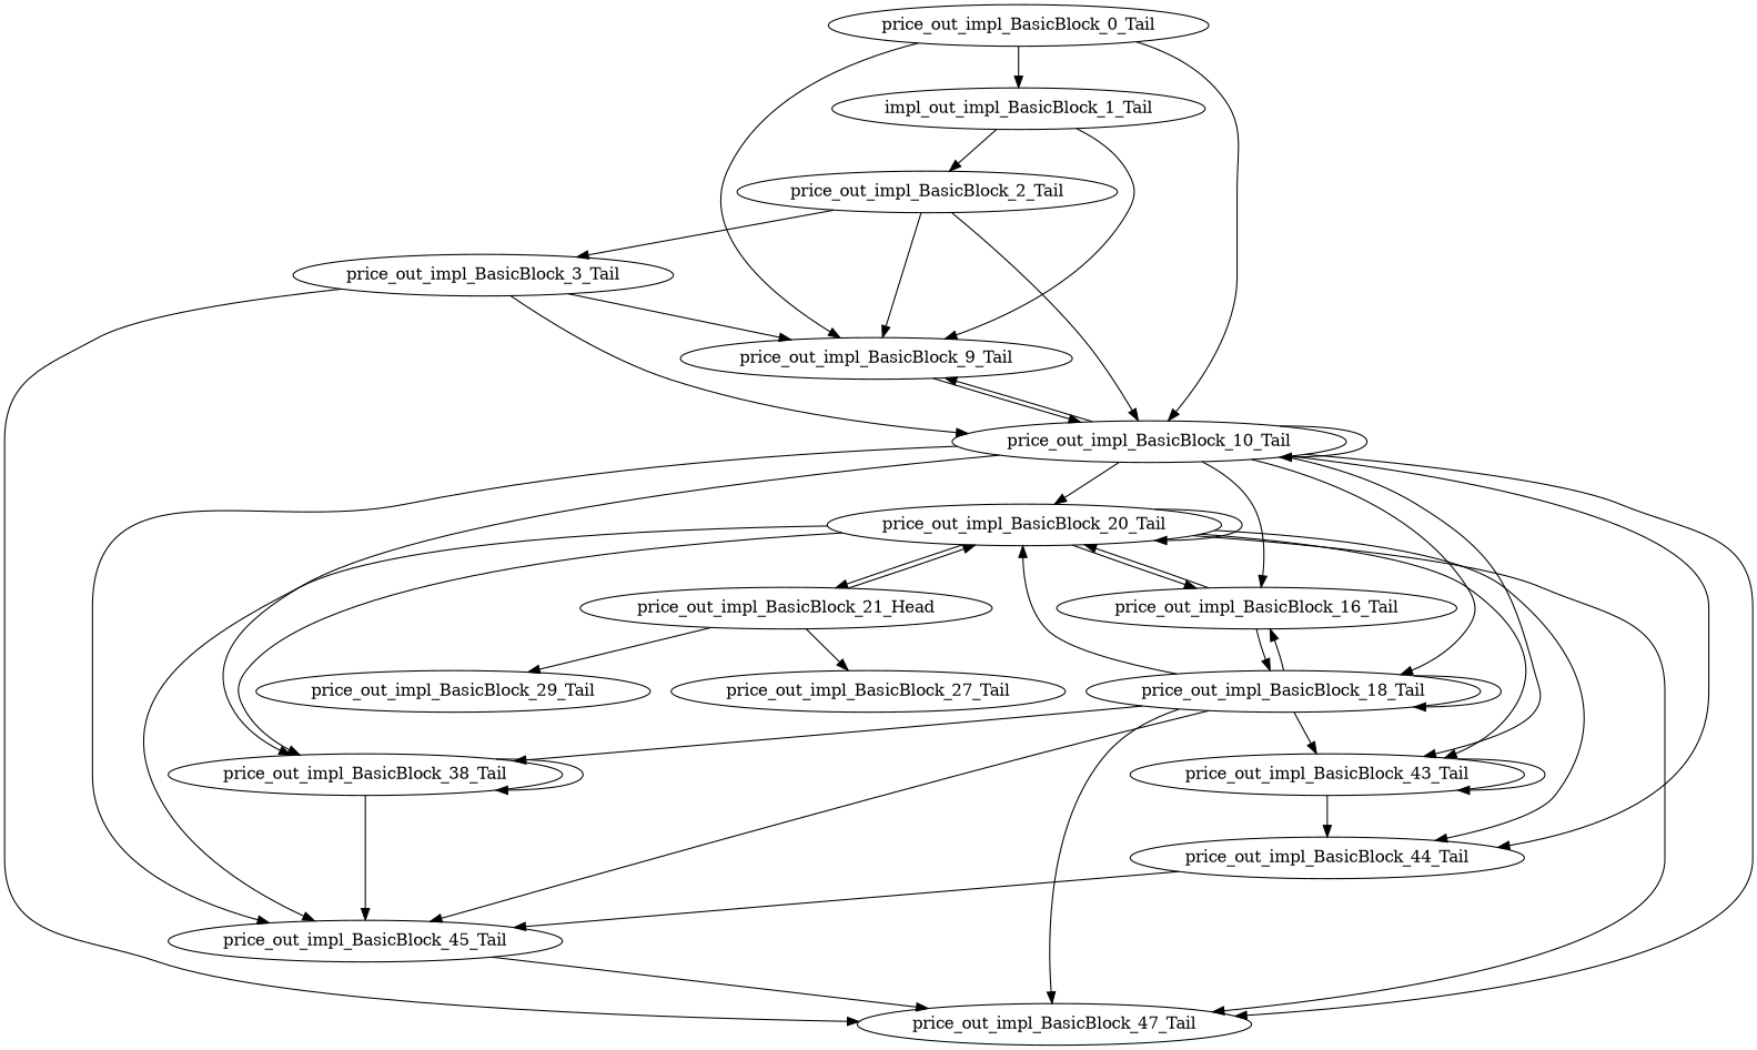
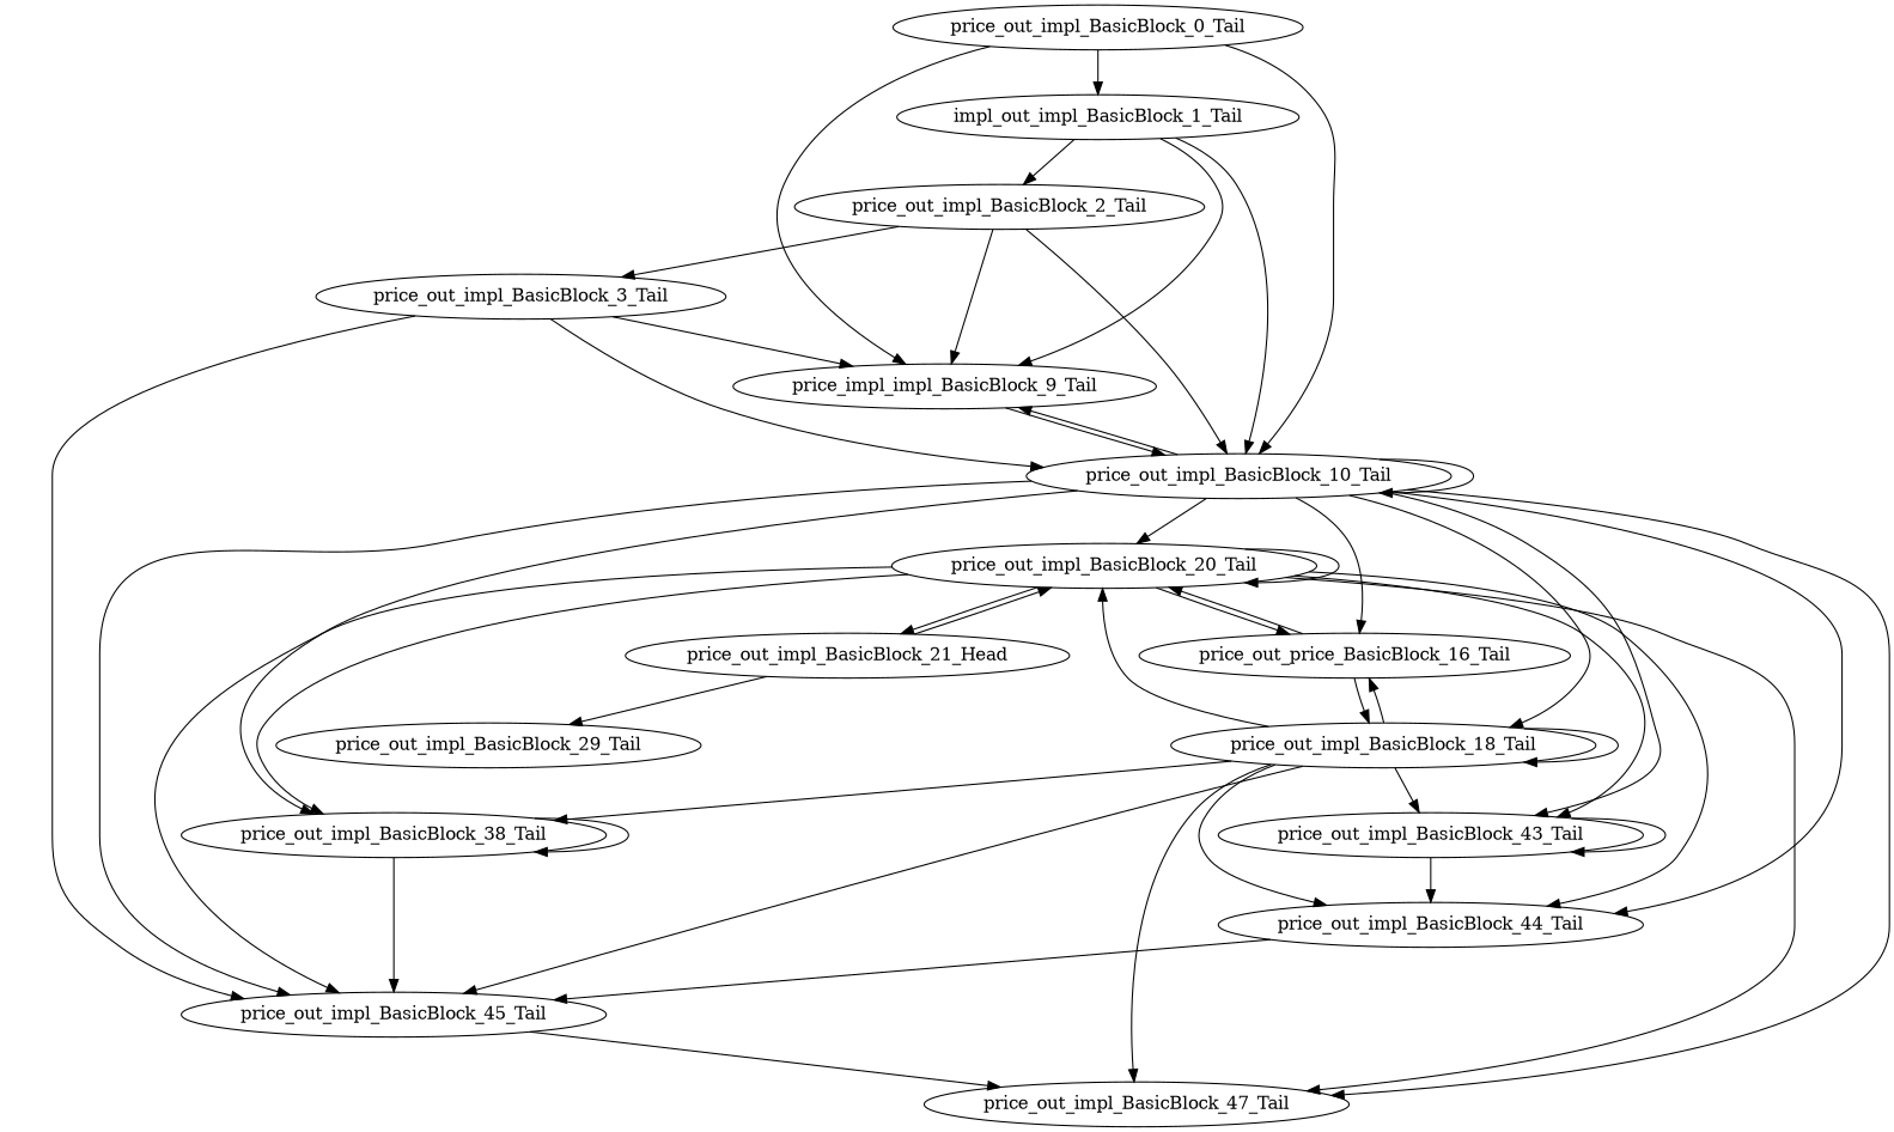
  digraph {
    n1 [label=impl_out_impl_BasicBlock_1_Tail]
    price_out_impl_BasicBlock_2_Tail
-   price_out_impl_BasicBlock_9_Tail
+   price_out_impl_BasicBlock_9_Tail [label=price_impl_impl_BasicBlock_9_Tail]
    price_out_impl_BasicBlock_10_Tail
    price_out_impl_BasicBlock_3_Tail
    price_out_impl_BasicBlock_20_Tail
    price_out_impl_BasicBlock_38_Tail
    price_out_impl_BasicBlock_45_Tail
    price_out_impl_BasicBlock_43_Tail
    price_out_impl_BasicBlock_44_Tail
-   price_out_impl_BasicBlock_16_Tail
+   price_out_impl_BasicBlock_16_Tail [label=price_out_price_BasicBlock_16_Tail]
    price_out_impl_BasicBlock_18_Tail
    price_out_impl_BasicBlock_47_Tail
    price_out_impl_BasicBlock_21_Head
-   price_out_impl_BasicBlock_27_Tail
    price_out_impl_BasicBlock_29_Tail
    n17 [label=price_out_impl_BasicBlock_0_Tail]
    n1 -> price_out_impl_BasicBlock_2_Tail
    n1 -> price_out_impl_BasicBlock_9_Tail
+   n1 -> price_out_impl_BasicBlock_10_Tail
    price_out_impl_BasicBlock_2_Tail -> price_out_impl_BasicBlock_9_Tail
    price_out_impl_BasicBlock_2_Tail -> price_out_impl_BasicBlock_10_Tail
    price_out_impl_BasicBlock_2_Tail -> price_out_impl_BasicBlock_3_Tail
    price_out_impl_BasicBlock_9_Tail -> price_out_impl_BasicBlock_10_Tail
    price_out_impl_BasicBlock_10_Tail -> price_out_impl_BasicBlock_9_Tail
    price_out_impl_BasicBlock_10_Tail -> price_out_impl_BasicBlock_10_Tail
    price_out_impl_BasicBlock_10_Tail -> price_out_impl_BasicBlock_20_Tail
    price_out_impl_BasicBlock_10_Tail -> price_out_impl_BasicBlock_38_Tail
    price_out_impl_BasicBlock_10_Tail -> price_out_impl_BasicBlock_45_Tail
    price_out_impl_BasicBlock_10_Tail -> price_out_impl_BasicBlock_43_Tail
    price_out_impl_BasicBlock_10_Tail -> price_out_impl_BasicBlock_44_Tail
    price_out_impl_BasicBlock_10_Tail -> price_out_impl_BasicBlock_16_Tail
    price_out_impl_BasicBlock_10_Tail -> price_out_impl_BasicBlock_18_Tail
    price_out_impl_BasicBlock_10_Tail -> price_out_impl_BasicBlock_47_Tail
    price_out_impl_BasicBlock_3_Tail -> price_out_impl_BasicBlock_9_Tail
    price_out_impl_BasicBlock_3_Tail -> price_out_impl_BasicBlock_10_Tail
-   price_out_impl_BasicBlock_3_Tail -> price_out_impl_BasicBlock_47_Tail
+   price_out_impl_BasicBlock_3_Tail -> price_out_impl_BasicBlock_45_Tail
    price_out_impl_BasicBlock_20_Tail -> price_out_impl_BasicBlock_20_Tail
    price_out_impl_BasicBlock_20_Tail -> price_out_impl_BasicBlock_38_Tail
    price_out_impl_BasicBlock_20_Tail -> price_out_impl_BasicBlock_45_Tail
    price_out_impl_BasicBlock_20_Tail -> price_out_impl_BasicBlock_43_Tail
    price_out_impl_BasicBlock_20_Tail -> price_out_impl_BasicBlock_44_Tail
    price_out_impl_BasicBlock_20_Tail -> price_out_impl_BasicBlock_16_Tail
    price_out_impl_BasicBlock_20_Tail -> price_out_impl_BasicBlock_47_Tail
    price_out_impl_BasicBlock_20_Tail -> price_out_impl_BasicBlock_21_Head
    price_out_impl_BasicBlock_38_Tail -> price_out_impl_BasicBlock_38_Tail
    price_out_impl_BasicBlock_38_Tail -> price_out_impl_BasicBlock_45_Tail
    price_out_impl_BasicBlock_45_Tail -> price_out_impl_BasicBlock_47_Tail
    price_out_impl_BasicBlock_43_Tail -> price_out_impl_BasicBlock_43_Tail
    price_out_impl_BasicBlock_43_Tail -> price_out_impl_BasicBlock_44_Tail
    price_out_impl_BasicBlock_44_Tail -> price_out_impl_BasicBlock_45_Tail
    price_out_impl_BasicBlock_16_Tail -> price_out_impl_BasicBlock_20_Tail
    price_out_impl_BasicBlock_16_Tail -> price_out_impl_BasicBlock_18_Tail
    price_out_impl_BasicBlock_18_Tail -> price_out_impl_BasicBlock_20_Tail
    price_out_impl_BasicBlock_18_Tail -> price_out_impl_BasicBlock_38_Tail
    price_out_impl_BasicBlock_18_Tail -> price_out_impl_BasicBlock_45_Tail
    price_out_impl_BasicBlock_18_Tail -> price_out_impl_BasicBlock_43_Tail
+   price_out_impl_BasicBlock_18_Tail -> price_out_impl_BasicBlock_44_Tail
    price_out_impl_BasicBlock_18_Tail -> price_out_impl_BasicBlock_16_Tail
    price_out_impl_BasicBlock_18_Tail -> price_out_impl_BasicBlock_18_Tail
    price_out_impl_BasicBlock_18_Tail -> price_out_impl_BasicBlock_47_Tail
    price_out_impl_BasicBlock_21_Head -> price_out_impl_BasicBlock_20_Tail
-   price_out_impl_BasicBlock_21_Head -> price_out_impl_BasicBlock_27_Tail
    price_out_impl_BasicBlock_21_Head -> price_out_impl_BasicBlock_29_Tail
    n17 -> n1
    n17 -> price_out_impl_BasicBlock_9_Tail
    n17 -> price_out_impl_BasicBlock_10_Tail
  }
